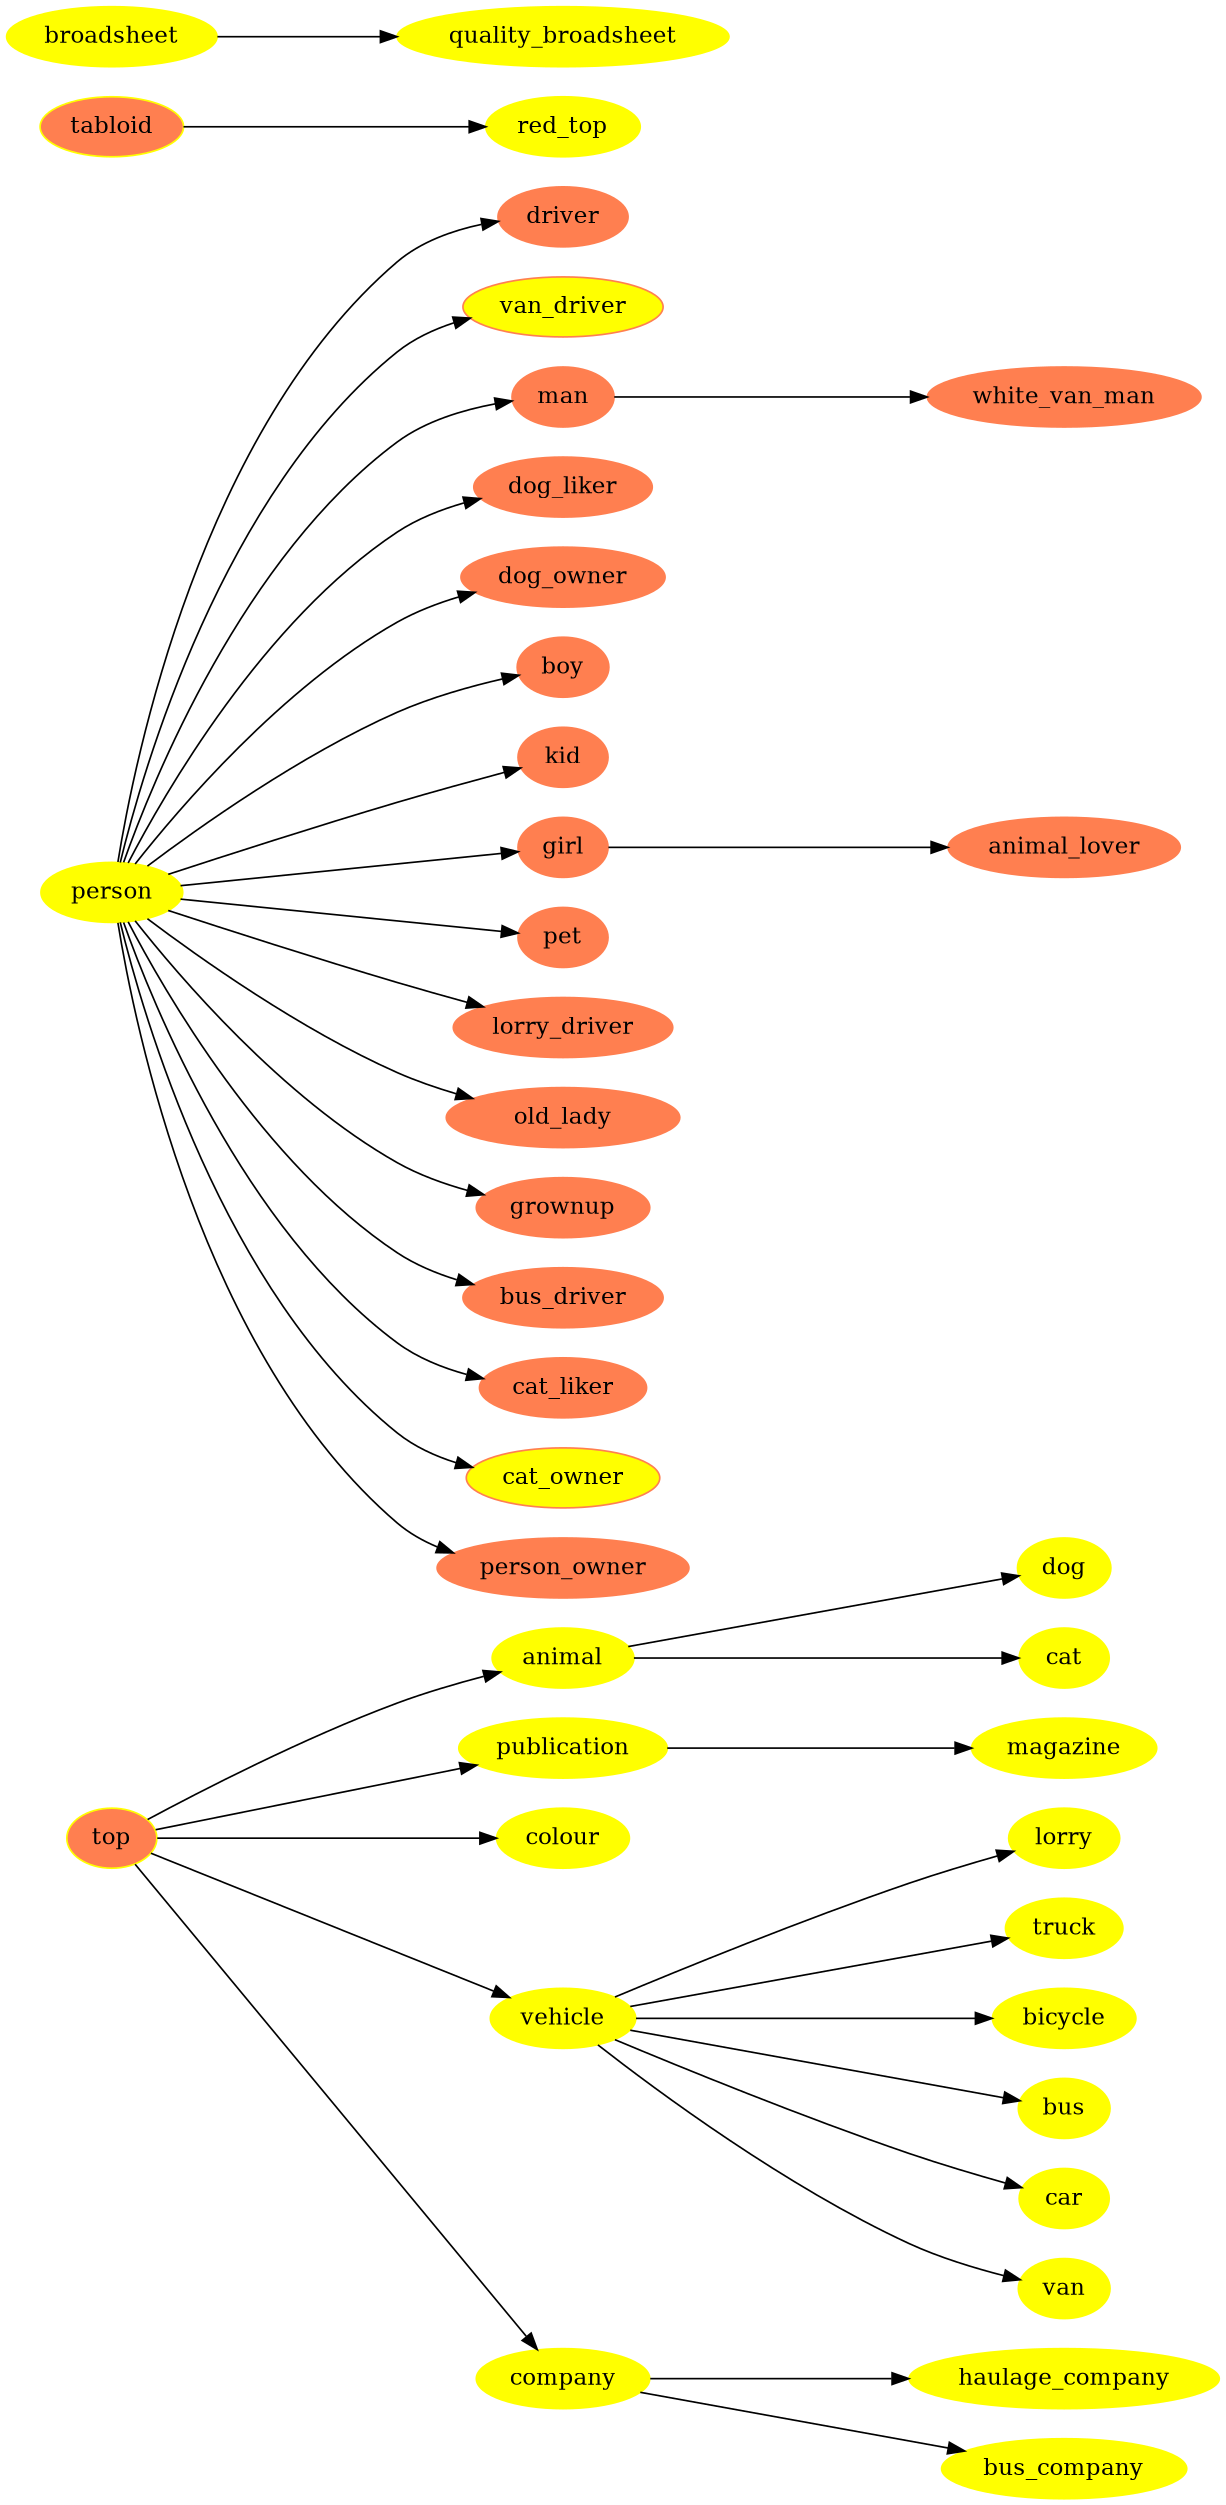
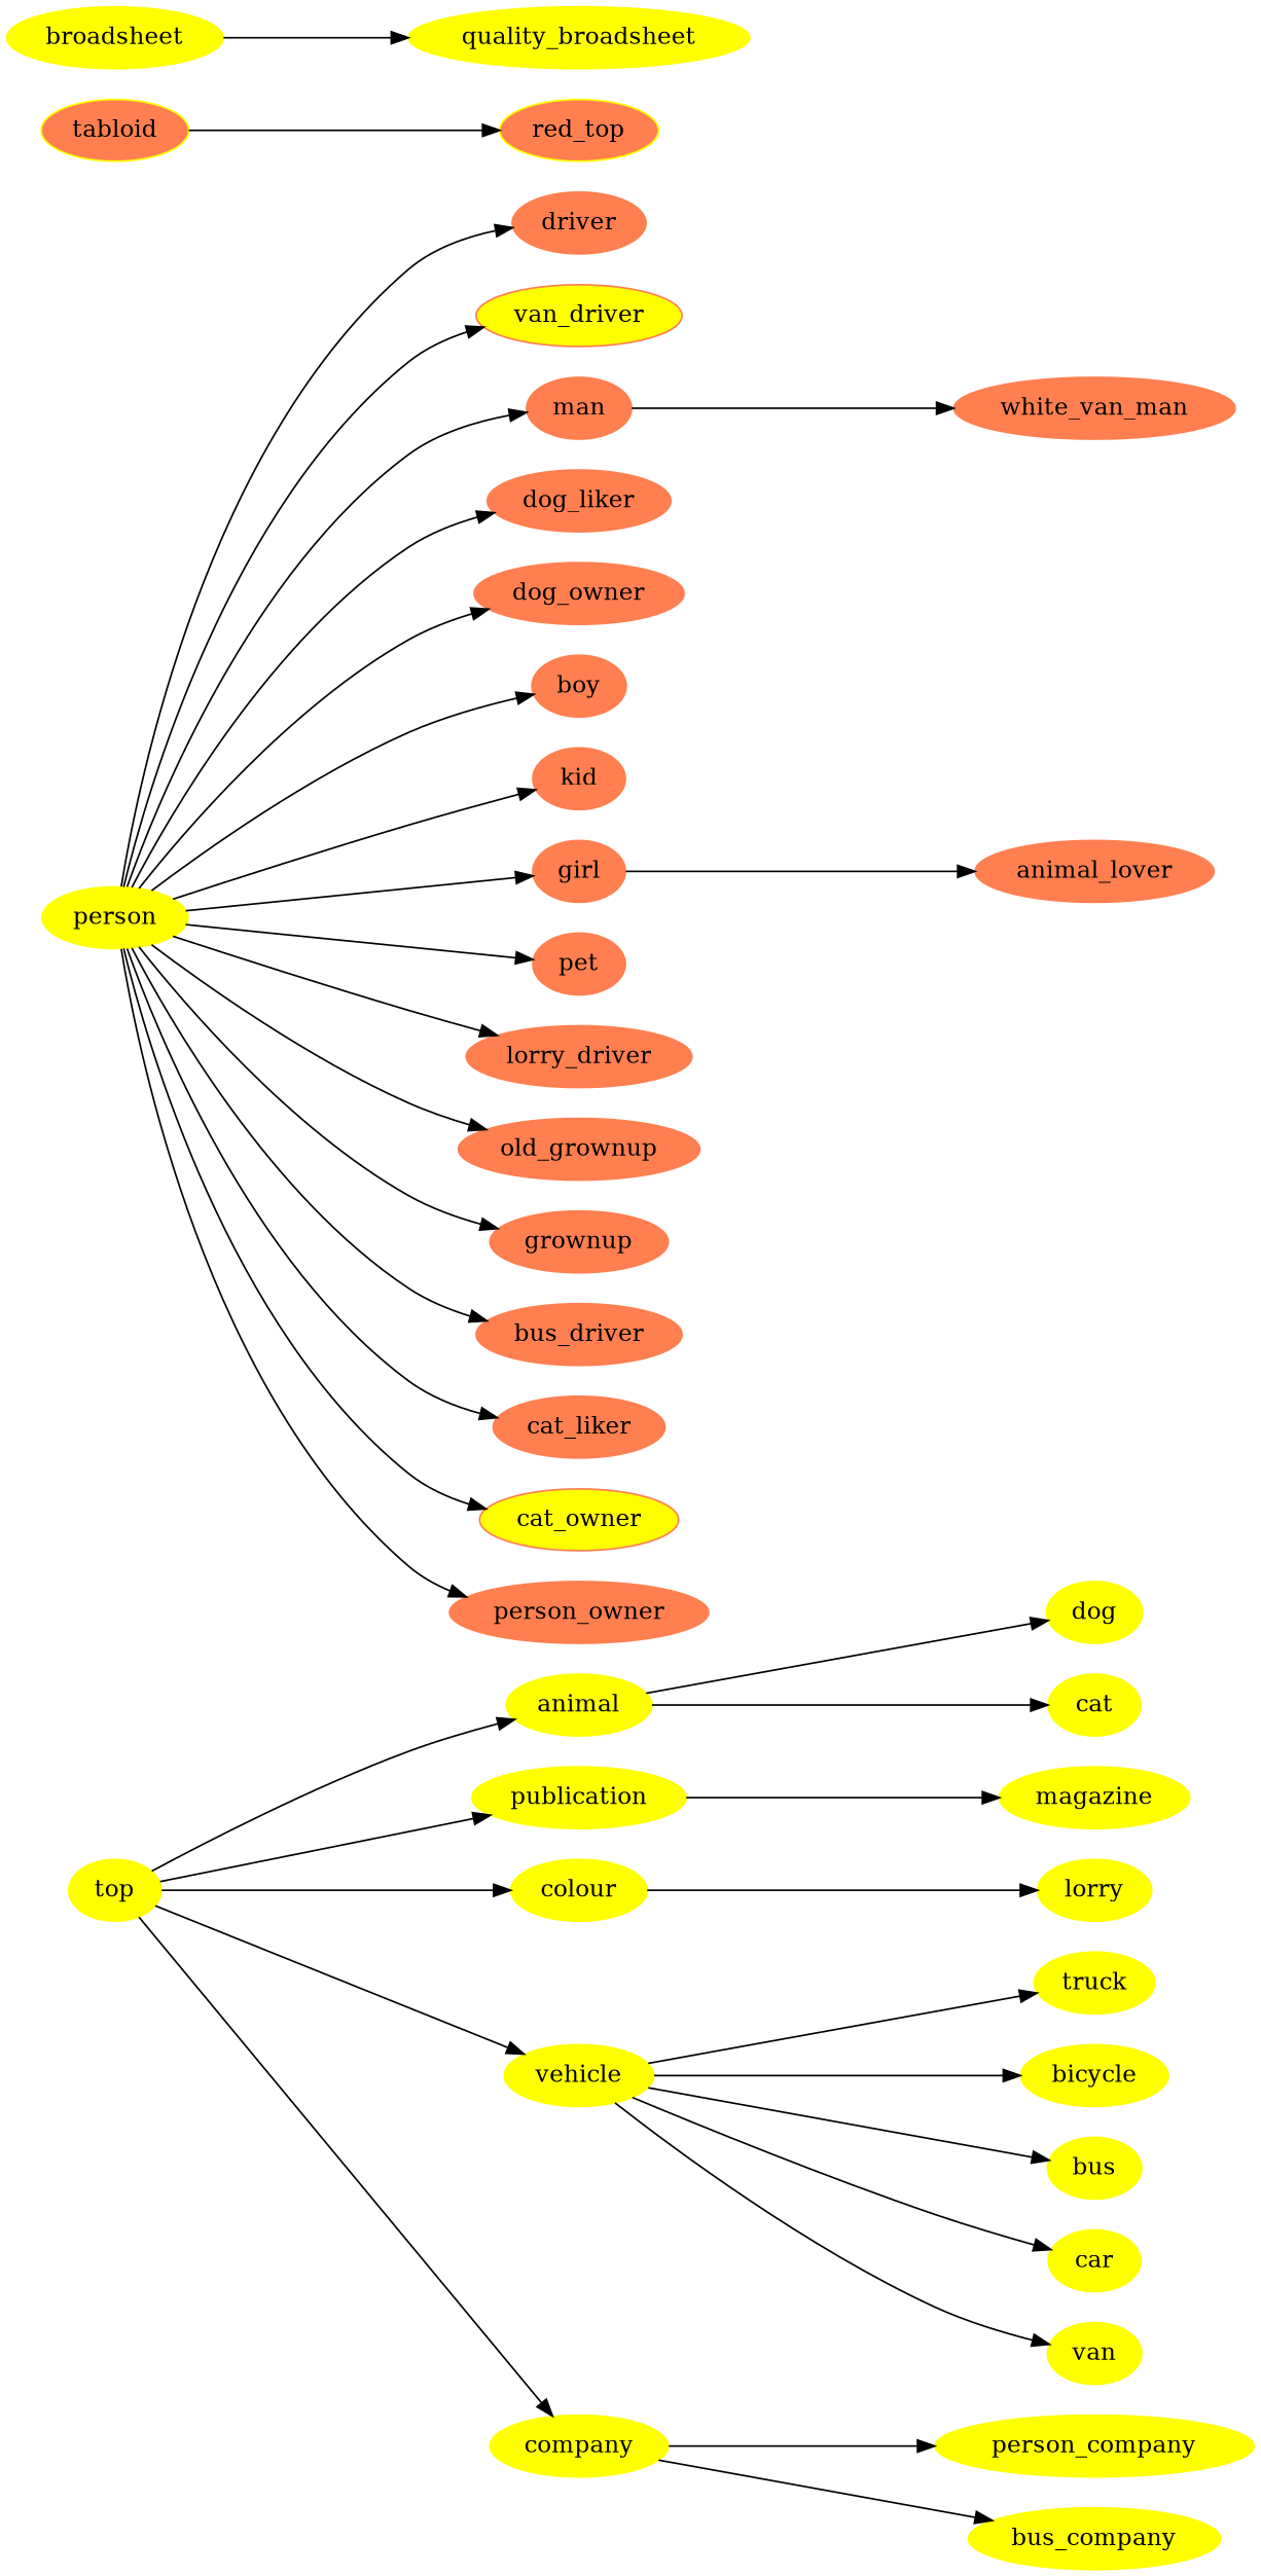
  digraph {
    rankdir=LR
    ranksep=1.5
    node [color=yellow style=filled fontcolor=black]
-   top [fillcolor=coral fontcolor=""]
+   top [fontcolor=""]
    animal
    colour
    publication
    vehicle
    company
    driver [color=coral]
    person
    van_driver [color=coral fillcolor=yellow]
    man [color=coral]
    dog_liker [color=coral]
    dog_owner [color=coral]
    boy [color=coral]
    kid [color=coral]
    girl [color=coral]
    n16 [color=coral label=pet]
    lorry_driver [color=coral]
-   old_lady [color=coral]
+   old_lady [color=coral label=old_grownup]
    grownup [color=coral]
    bus_driver [color=coral]
    cat_liker [color=coral]
    cat_owner [color=coral fillcolor=yellow]
    n23 [color=coral label=person_owner]
    cat
    dog
    magazine
    bicycle
    bus
    car
    van
    lorry
    truck
    bus_company
-   haulage_company
+   haulage_company [label=person_company]
    animal_lover [color=coral]
    white_van_man [color=coral]
    tabloid [fillcolor=coral]
-   red_top
+   red_top [fillcolor=coral]
    broadsheet
    quality_broadsheet
    top -> animal
    top -> colour
    top -> publication
    top -> vehicle
    top -> company
    animal -> cat
    animal -> dog
    publication -> magazine
    vehicle -> bicycle
    vehicle -> bus
    vehicle -> car
    vehicle -> van
-   vehicle -> lorry
+   colour -> lorry
    vehicle -> truck
    company -> bus_company
    company -> haulage_company
    person -> driver
    person -> van_driver
    person -> man
    person -> dog_liker
    person -> dog_owner
    person -> boy
    person -> kid
    person -> girl
    person -> n16
    person -> lorry_driver
    person -> old_lady
    person -> grownup
    person -> bus_driver
    person -> cat_liker
    person -> cat_owner
    person -> n23
    man -> white_van_man
    girl -> animal_lover
    tabloid -> red_top
    broadsheet -> quality_broadsheet
  }
